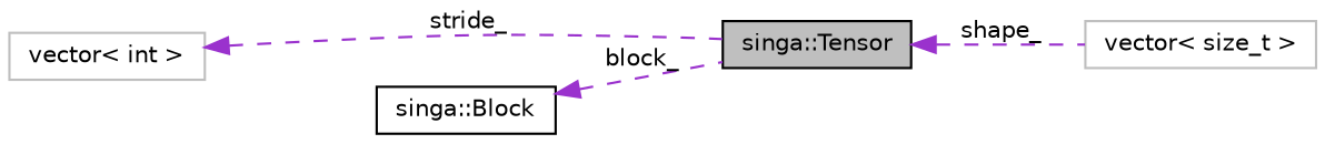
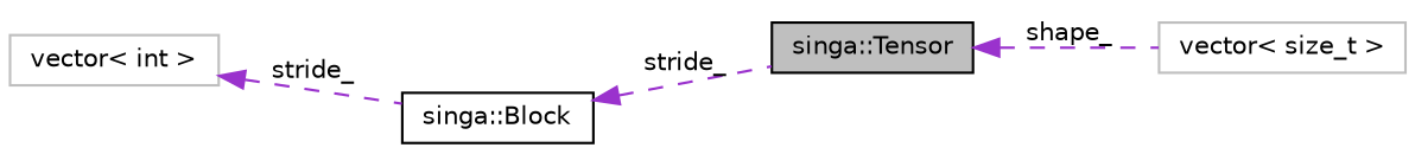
  digraph {
    rankdir=LR
    node [color=black fillcolor=white fontname=Helvetica fontsize=10 shape=record style=filled]
    edge [color=darkorchid3 dir=back fontname=Helvetica fontsize=10 labelfontname=Helvetica labelfontsize=10 style=dashed]
    n1 [fillcolor=grey75 fontcolor=black height=0.2 label="singa::Tensor" width=0.4]
    n2 [color=grey75 height=0.2 label="vector\< size_t \>" width=0.4]
    n3 [color=grey75 height=0.2 label="vector\< int \>" width=0.4]
    n4 [height=0.2 label="singa::Block" width=0.4]
    n1 -> n2 [label=" shape_"]
-   n3 -> n1 [label=" stride_"]
-   n4 -> n1 [label=" block_"]
+   n3 -> n4 [label=" stride_"]
+   n4 -> n1 [label=" stride_"]
  }
